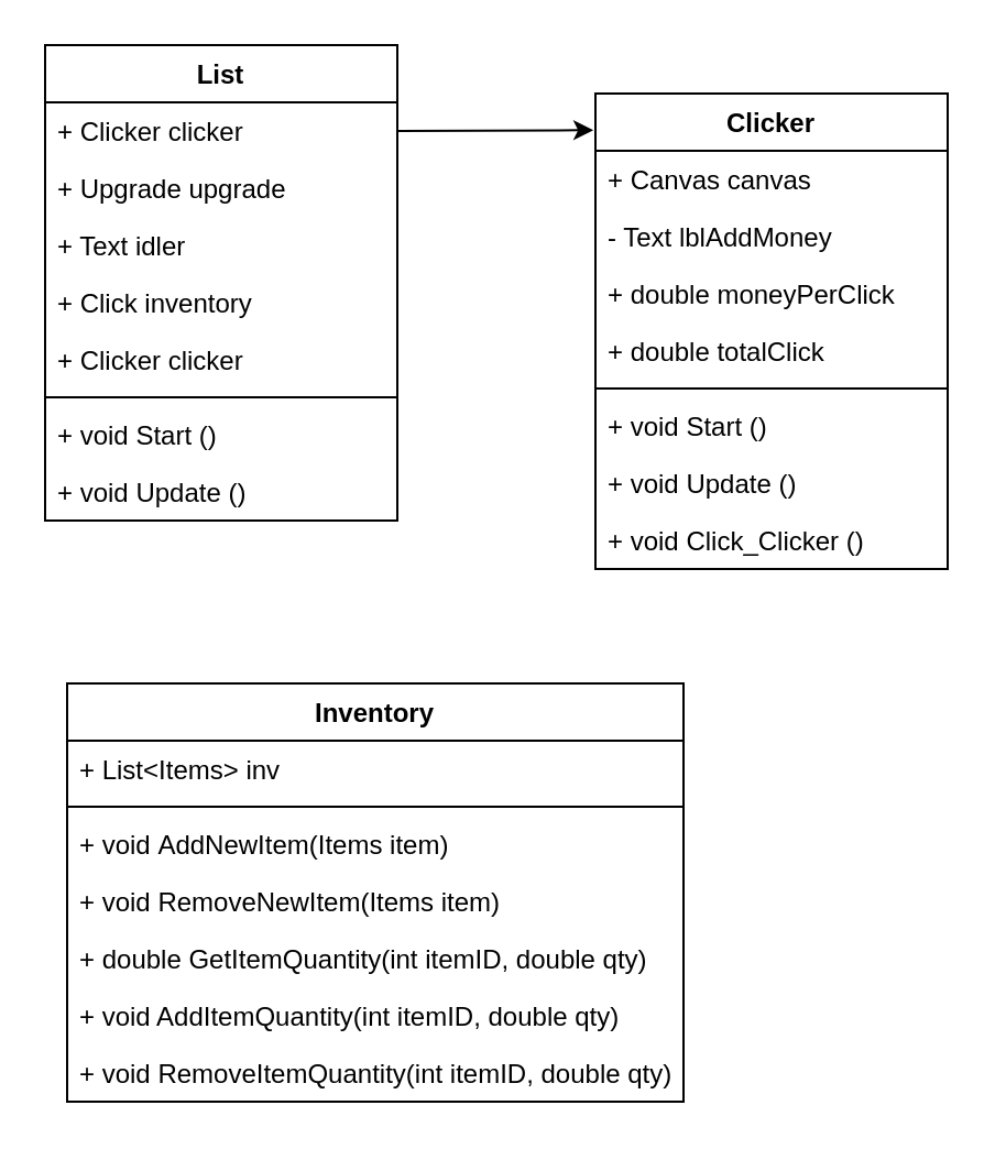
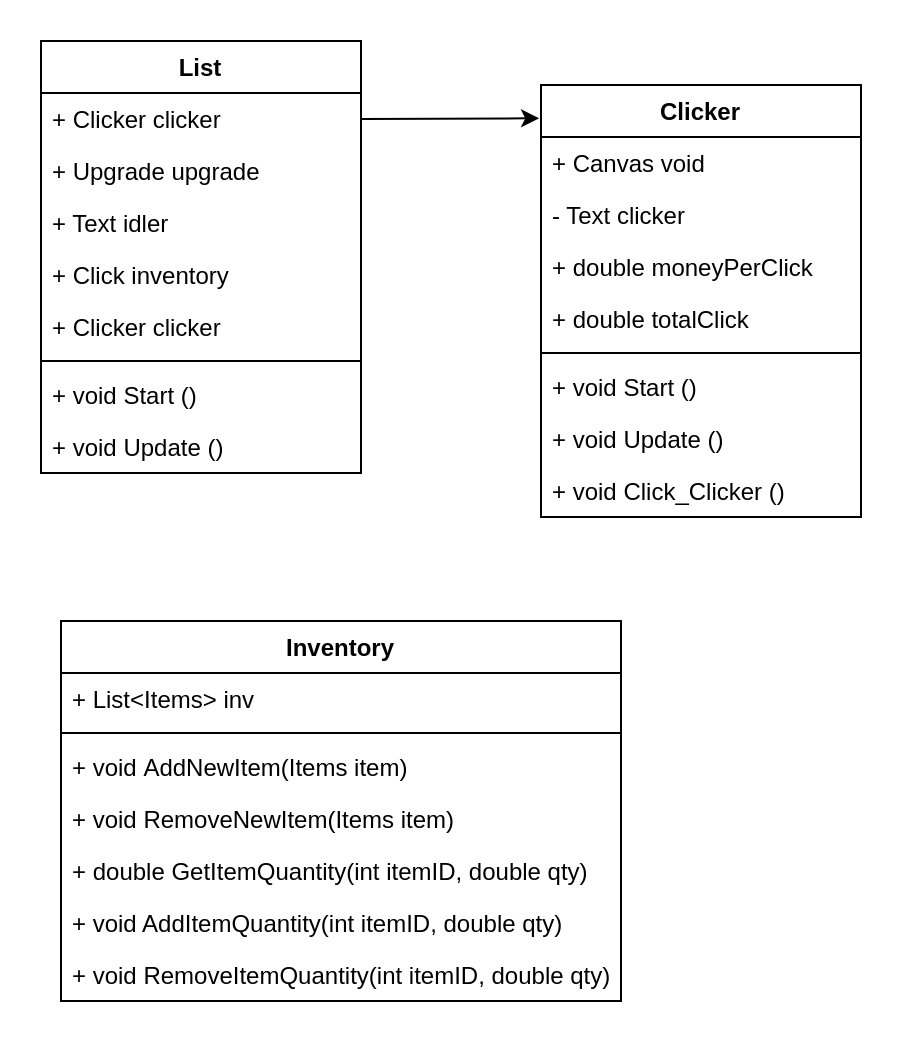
  <mxCell id="0" />
  <mxCell id="1" parent="0" />
  <mxCell id="2" value="List" style="swimlane;fontStyle=1;align=center;verticalAlign=top;childLayout=stackLayout;horizontal=1;startSize=26;horizontalStack=0;resizeParent=1;resizeParentMax=0;resizeLast=0;collapsible=1;marginBottom=0;" vertex="1" parent="1"><mxGeometry x="20" y="20" width="160" height="216" as="geometry" /></mxCell>
  <mxCell id="3" value="+ Clicker clicker" style="text;strokeColor=none;fillColor=none;align=left;verticalAlign=top;spacingLeft=4;spacingRight=4;overflow=hidden;rotatable=0;points=[[0,0.5],[1,0.5]];portConstraint=eastwest;" vertex="1" parent="2"><mxGeometry y="26" width="160" height="26" as="geometry" /></mxCell>
  <mxCell id="4" value="+ Upgrade upgrade" style="text;strokeColor=none;fillColor=none;align=left;verticalAlign=top;spacingLeft=4;spacingRight=4;overflow=hidden;rotatable=0;points=[[0,0.5],[1,0.5]];portConstraint=eastwest;" vertex="1" parent="2"><mxGeometry y="52" width="160" height="26" as="geometry" /></mxCell>
  <mxCell id="5" value="+ Text idler" style="text;strokeColor=none;fillColor=none;align=left;verticalAlign=top;spacingLeft=4;spacingRight=4;overflow=hidden;rotatable=0;points=[[0,0.5],[1,0.5]];portConstraint=eastwest;" vertex="1" parent="2"><mxGeometry y="78" width="160" height="26" as="geometry" /></mxCell>
  <mxCell id="6" value="+ Click inventory" style="text;strokeColor=none;fillColor=none;align=left;verticalAlign=top;spacingLeft=4;spacingRight=4;overflow=hidden;rotatable=0;points=[[0,0.5],[1,0.5]];portConstraint=eastwest;" vertex="1" parent="2"><mxGeometry y="104" width="160" height="26" as="geometry" /></mxCell>
  <mxCell id="7" value="+ Clicker clicker" style="text;strokeColor=none;fillColor=none;align=left;verticalAlign=top;spacingLeft=4;spacingRight=4;overflow=hidden;rotatable=0;points=[[0,0.5],[1,0.5]];portConstraint=eastwest;" vertex="1" parent="2"><mxGeometry y="130" width="160" height="26" as="geometry" /></mxCell>
  <mxCell id="8" value="" style="line;strokeWidth=1;fillColor=none;align=left;verticalAlign=middle;spacingTop=-1;spacingLeft=3;spacingRight=3;rotatable=0;labelPosition=right;points=[];portConstraint=eastwest;" vertex="1" parent="2"><mxGeometry y="156" width="160" height="8" as="geometry" /></mxCell>
  <mxCell id="9" value="+ void Start ()" style="text;strokeColor=none;fillColor=none;align=left;verticalAlign=top;spacingLeft=4;spacingRight=4;overflow=hidden;rotatable=0;points=[[0,0.5],[1,0.5]];portConstraint=eastwest;" vertex="1" parent="2"><mxGeometry y="164" width="160" height="26" as="geometry" /></mxCell>
  <mxCell id="10" value="+ void Update ()" style="text;strokeColor=none;fillColor=none;align=left;verticalAlign=top;spacingLeft=4;spacingRight=4;overflow=hidden;rotatable=0;points=[[0,0.5],[1,0.5]];portConstraint=eastwest;" vertex="1" parent="2"><mxGeometry y="190" width="160" height="26" as="geometry" /></mxCell>
  <mxCell id="11" value="Clicker" style="swimlane;fontStyle=1;align=center;verticalAlign=top;childLayout=stackLayout;horizontal=1;startSize=26;horizontalStack=0;resizeParent=1;resizeParentMax=0;resizeLast=0;collapsible=1;marginBottom=0;" vertex="1" parent="1"><mxGeometry x="270" y="42" width="160" height="216" as="geometry" /></mxCell>
- <mxCell id="12" value="+ Canvas canvas" style="text;strokeColor=none;fillColor=none;align=left;verticalAlign=top;spacingLeft=4;spacingRight=4;overflow=hidden;rotatable=0;points=[[0,0.5],[1,0.5]];portConstraint=eastwest;" vertex="1" parent="11"><mxGeometry y="26" width="160" height="26" as="geometry" /></mxCell>
- <mxCell id="13" value="- Text lblAddMoney" style="text;strokeColor=none;fillColor=none;align=left;verticalAlign=top;spacingLeft=4;spacingRight=4;overflow=hidden;rotatable=0;points=[[0,0.5],[1,0.5]];portConstraint=eastwest;" vertex="1" parent="11"><mxGeometry y="52" width="160" height="26" as="geometry" /></mxCell>
+ <mxCell id="12" value="+ Canvas void" style="text;strokeColor=none;fillColor=none;align=left;verticalAlign=top;spacingLeft=4;spacingRight=4;overflow=hidden;rotatable=0;points=[[0,0.5],[1,0.5]];portConstraint=eastwest;" vertex="1" parent="11"><mxGeometry y="26" width="160" height="26" as="geometry" /></mxCell>
+ <mxCell id="13" value="- Text clicker" style="text;strokeColor=none;fillColor=none;align=left;verticalAlign=top;spacingLeft=4;spacingRight=4;overflow=hidden;rotatable=0;points=[[0,0.5],[1,0.5]];portConstraint=eastwest;" vertex="1" parent="11"><mxGeometry y="52" width="160" height="26" as="geometry" /></mxCell>
  <mxCell id="14" value="+ double moneyPerClick" style="text;strokeColor=none;fillColor=none;align=left;verticalAlign=top;spacingLeft=4;spacingRight=4;overflow=hidden;rotatable=0;points=[[0,0.5],[1,0.5]];portConstraint=eastwest;" vertex="1" parent="11"><mxGeometry y="78" width="160" height="26" as="geometry" /></mxCell>
  <mxCell id="15" value="+ double totalClick" style="text;strokeColor=none;fillColor=none;align=left;verticalAlign=top;spacingLeft=4;spacingRight=4;overflow=hidden;rotatable=0;points=[[0,0.5],[1,0.5]];portConstraint=eastwest;" vertex="1" parent="11"><mxGeometry y="104" width="160" height="26" as="geometry" /></mxCell>
  <mxCell id="16" value="" style="line;strokeWidth=1;fillColor=none;align=left;verticalAlign=middle;spacingTop=-1;spacingLeft=3;spacingRight=3;rotatable=0;labelPosition=right;points=[];portConstraint=eastwest;" vertex="1" parent="11"><mxGeometry y="130" width="160" height="8" as="geometry" /></mxCell>
  <mxCell id="17" value="+ void Start ()" style="text;strokeColor=none;fillColor=none;align=left;verticalAlign=top;spacingLeft=4;spacingRight=4;overflow=hidden;rotatable=0;points=[[0,0.5],[1,0.5]];portConstraint=eastwest;" vertex="1" parent="11"><mxGeometry y="138" width="160" height="26" as="geometry" /></mxCell>
  <mxCell id="18" value="+ void Update ()" style="text;strokeColor=none;fillColor=none;align=left;verticalAlign=top;spacingLeft=4;spacingRight=4;overflow=hidden;rotatable=0;points=[[0,0.5],[1,0.5]];portConstraint=eastwest;" vertex="1" parent="11"><mxGeometry y="164" width="160" height="26" as="geometry" /></mxCell>
  <mxCell id="19" value="+ void Click_Clicker ()" style="text;strokeColor=none;fillColor=none;align=left;verticalAlign=top;spacingLeft=4;spacingRight=4;overflow=hidden;rotatable=0;points=[[0,0.5],[1,0.5]];portConstraint=eastwest;" vertex="1" parent="11"><mxGeometry y="190" width="160" height="26" as="geometry" /></mxCell>
  <mxCell id="20" value="" style="endArrow=classic;html=1;exitX=1;exitY=0.5;exitDx=0;exitDy=0;entryX=-0.006;entryY=0.077;entryDx=0;entryDy=0;entryPerimeter=0;" edge="1" parent="1" source="3" target="11"><mxGeometry width="50" height="50" relative="1" as="geometry"><mxPoint x="160" y="10" as="sourcePoint" /><mxPoint x="210" y="-40" as="targetPoint" /></mxGeometry></mxCell>
  <mxCell id="21" value="Inventory" style="swimlane;fontStyle=1;align=center;verticalAlign=top;childLayout=stackLayout;horizontal=1;startSize=26;horizontalStack=0;resizeParent=1;resizeParentMax=0;resizeLast=0;collapsible=1;marginBottom=0;" vertex="1" parent="1"><mxGeometry x="30" y="310" width="280" height="190" as="geometry" /></mxCell>
  <mxCell id="22" value="+ List&lt;Items&gt; inv" style="text;strokeColor=none;fillColor=none;align=left;verticalAlign=top;spacingLeft=4;spacingRight=4;overflow=hidden;rotatable=0;points=[[0,0.5],[1,0.5]];portConstraint=eastwest;" vertex="1" parent="21"><mxGeometry y="26" width="280" height="26" as="geometry" /></mxCell>
  <mxCell id="23" value="" style="line;strokeWidth=1;fillColor=none;align=left;verticalAlign=middle;spacingTop=-1;spacingLeft=3;spacingRight=3;rotatable=0;labelPosition=right;points=[];portConstraint=eastwest;" vertex="1" parent="21"><mxGeometry y="52" width="280" height="8" as="geometry" /></mxCell>
  <mxCell id="24" value="+ void AddNewItem(Items item)" style="text;strokeColor=none;fillColor=none;align=left;verticalAlign=top;spacingLeft=4;spacingRight=4;overflow=hidden;rotatable=0;points=[[0,0.5],[1,0.5]];portConstraint=eastwest;" vertex="1" parent="21"><mxGeometry y="60" width="280" height="26" as="geometry" /></mxCell>
  <mxCell id="25" value="+ void RemoveNewItem(Items item)" style="text;strokeColor=none;fillColor=none;align=left;verticalAlign=top;spacingLeft=4;spacingRight=4;overflow=hidden;rotatable=0;points=[[0,0.5],[1,0.5]];portConstraint=eastwest;" vertex="1" parent="21"><mxGeometry y="86" width="280" height="26" as="geometry" /></mxCell>
  <mxCell id="26" value="+ double GetItemQuantity(int itemID, double qty)" style="text;strokeColor=none;fillColor=none;align=left;verticalAlign=top;spacingLeft=4;spacingRight=4;overflow=hidden;rotatable=0;points=[[0,0.5],[1,0.5]];portConstraint=eastwest;" vertex="1" parent="21"><mxGeometry y="112" width="280" height="26" as="geometry" /></mxCell>
  <mxCell id="27" value="+ void AddItemQuantity(int itemID, double qty)" style="text;strokeColor=none;fillColor=none;align=left;verticalAlign=top;spacingLeft=4;spacingRight=4;overflow=hidden;rotatable=0;points=[[0,0.5],[1,0.5]];portConstraint=eastwest;" vertex="1" parent="21"><mxGeometry y="138" width="280" height="26" as="geometry" /></mxCell>
  <mxCell id="28" value="+ void RemoveItemQuantity(int itemID, double qty)" style="text;strokeColor=none;fillColor=none;align=left;verticalAlign=top;spacingLeft=4;spacingRight=4;overflow=hidden;rotatable=0;points=[[0,0.5],[1,0.5]];portConstraint=eastwest;" vertex="1" parent="21"><mxGeometry y="164" width="280" height="26" as="geometry" /></mxCell>
